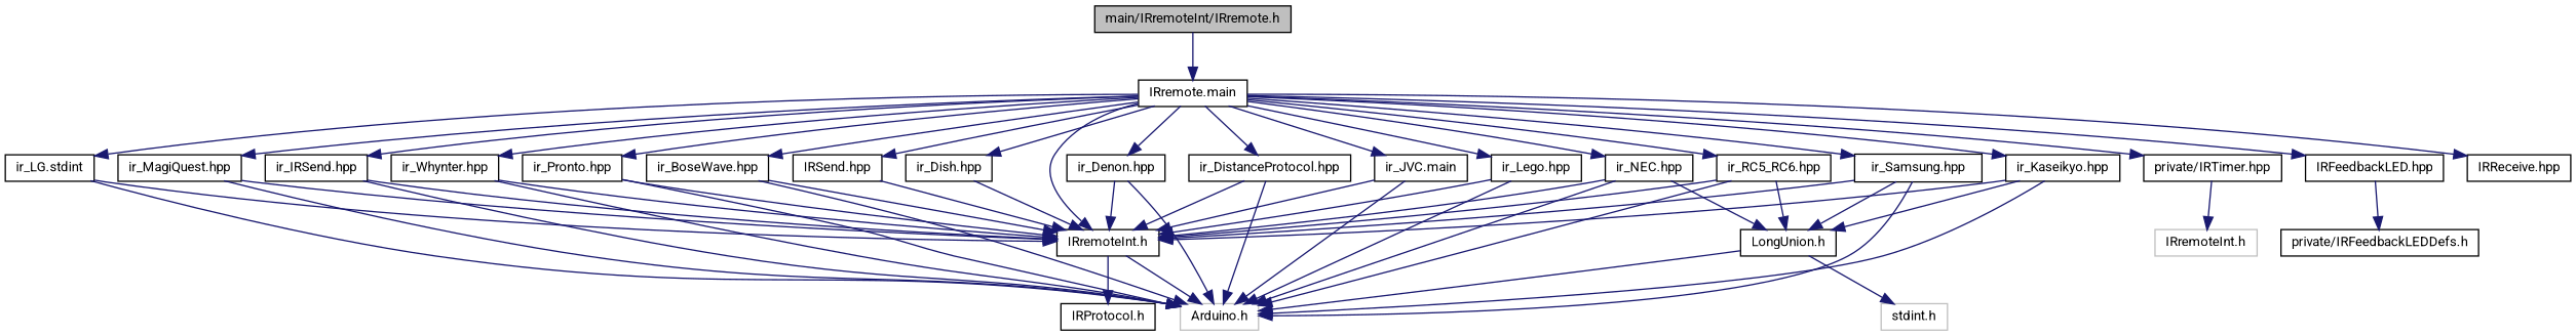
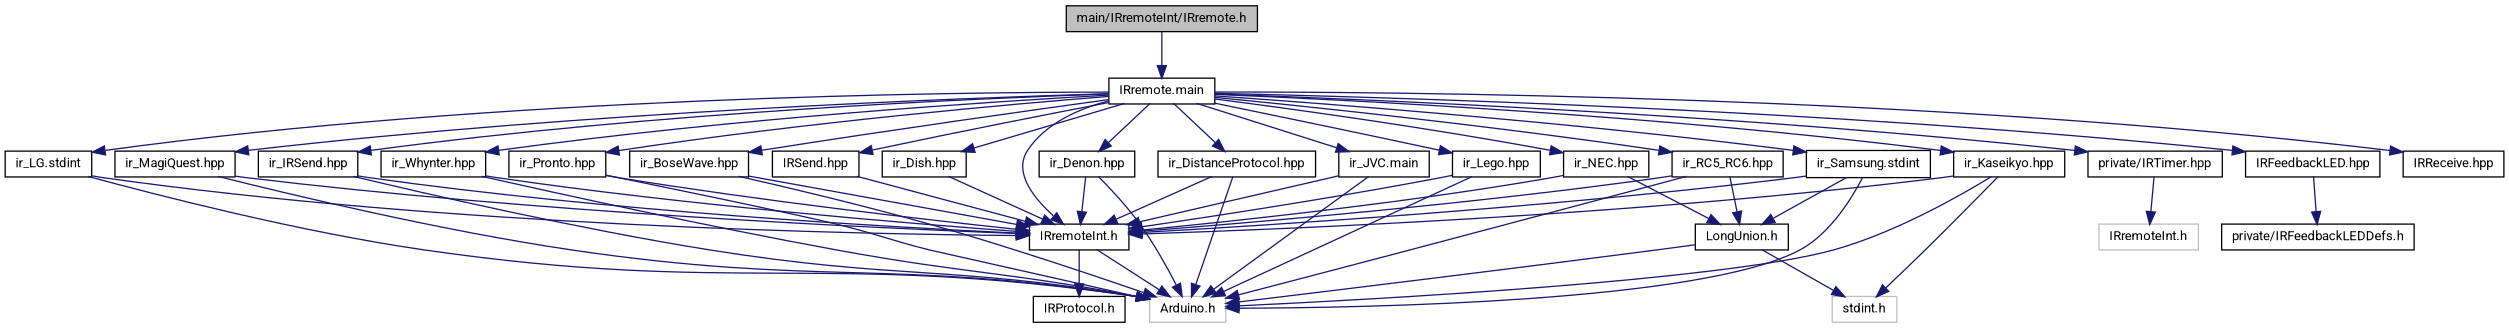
  digraph {
    fontname=Roboto
    node [color=black fillcolor=white fontname=Roboto fontsize=10 shape=record style=filled]
    edge [color=midnightblue fontname=Roboto fontsize=10 labelfontname=Helvetica labelfontsize=10 style=solid]
    n1 [fillcolor=grey75 fontcolor=black height=0.2 label="main/IRremoteInt/IRremote.h" width=0.4]
    n2 [height=0.2 label="IRremote.main" width=0.4]
    n3 [height=0.2 label="IRremoteInt.h" width=0.4]
    n4 [height=0.2 label="private/IRTimer.hpp" width=0.4]
    n5 [height=0.2 label="IRFeedbackLED.hpp" width=0.4]
    n6 [height=0.2 label="IRReceive.hpp" width=0.4]
    n7 [height=0.2 label="IRSend.hpp" width=0.4]
    n8 [height=0.2 label="ir_BoseWave.hpp" width=0.4]
    n9 [height=0.2 label="ir_Denon.hpp" width=0.4]
    n10 [height=0.2 label="ir_DistanceProtocol.hpp" width=0.4]
    n11 [height=0.2 label="ir_JVC.main" width=0.4]
    n12 [height=0.2 label="ir_Kaseikyo.hpp" width=0.4]
    n13 [height=0.2 label="ir_Lego.hpp" width=0.4]
    n14 [height=0.2 label="ir_LG.stdint" width=0.4]
    n15 [height=0.2 label="ir_MagiQuest.hpp" width=0.4]
    n16 [height=0.2 label="ir_NEC.hpp" width=0.4]
    n17 [height=0.2 label="ir_RC5_RC6.hpp" width=0.4]
-   n18 [height=0.2 label="ir_Samsung.hpp" width=0.4]
+   n18 [height=0.2 label="ir_Samsung.stdint" width=0.4]
    n19 [height=0.2 label="ir_IRSend.hpp" width=0.4]
    n20 [height=0.2 label="ir_Whynter.hpp" width=0.4]
    n21 [height=0.2 label="ir_Pronto.hpp" width=0.4]
    n22 [height=0.2 label="ir_Dish.hpp" width=0.4]
    n23 [color=grey75 height=0.2 label="Arduino.h" width=0.4]
    n24 [height=0.2 label="IRProtocol.h" width=0.4]
    n25 [color=grey75 height=0.2 label="IRremoteInt.h" width=0.4]
    n26 [height=0.2 label="private/IRFeedbackLEDDefs.h" width=0.4]
    n27 [height=0.2 label="LongUnion.h" width=0.4]
    n28 [color=grey75 height=0.2 label="stdint.h" width=0.4]
    n1 -> n2
    n2 -> n3
    n2 -> n4
    n2 -> n5
    n2 -> n6
    n2 -> n7
    n2 -> n8
    n2 -> n9
    n2 -> n10
    n2 -> n11
    n2 -> n12
    n2 -> n13
    n2 -> n14
    n2 -> n15
    n2 -> n16
    n2 -> n17
    n2 -> n18
    n2 -> n19
    n2 -> n20
    n2 -> n21
    n2 -> n22
    n3 -> n23
    n3 -> n24
    n4 -> n25
    n5 -> n26
    n7 -> n3
    n8 -> n3
    n8 -> n23
    n9 -> n3
    n9 -> n23
    n10 -> n3
    n10 -> n23
    n11 -> n3
    n11 -> n23
    n12 -> n3
    n12 -> n23
-   n12 -> n27
+   n12 -> n28
    n13 -> n3
    n13 -> n23
    n14 -> n3
    n14 -> n23
    n15 -> n3
    n15 -> n23
    n16 -> n3
-   n16 -> n23
    n16 -> n27
    n17 -> n3
    n17 -> n23
    n17 -> n27
    n18 -> n3
    n18 -> n23
    n18 -> n27
    n19 -> n3
    n19 -> n23
    n20 -> n3
    n20 -> n23
    n21 -> n3
    n21 -> n23
    n22 -> n3
    n27 -> n23
    n27 -> n28
  }
